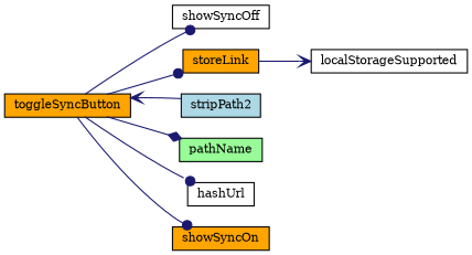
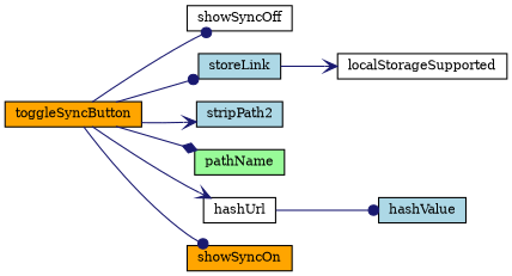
  digraph {
    fontname="DejaVu Serif"
    rankdir=LR
    node [color=black fillcolor=orange fontname="DejaVu Serif" fontsize=10 shape=record style=filled]
    edge [arrowhead=dot color=midnightblue fontname="DejaVu Serif" fontsize=10 labelfontname=Helvetica labelfontsize=10 style=solid]
    n1 [fontcolor=black height=0.2 label=toggleSyncButton width=0.4]
    n2 [fillcolor=white height=0.2 label=showSyncOff width=0.4]
-   n3 [height=0.2 label=storeLink width=0.4]
+   n3 [fillcolor=lightblue height=0.2 label=storeLink width=0.4]
    n4 [fillcolor=lightblue height=0.2 label=stripPath2 width=0.4]
    n5 [fillcolor=palegreen height=0.2 label=pathName width=0.4]
    n6 [fillcolor=white height=0.2 label=hashUrl width=0.4]
    n7 [height=0.2 label=showSyncOn width=0.4]
    n8 [fillcolor=white height=0.2 label=localStorageSupported width=0.4]
+   n9 [fillcolor=lightblue height=0.2 label=hashValue width=0.4]
    n1 -> n2
    n1 -> n3
-   n4 -> n1 [arrowhead=vee]
+   n1 -> n4 [arrowhead=vee]
    n1 -> n5 [arrowhead=diamond]
-   n1 -> n6
+   n1 -> n6 [arrowhead=vee]
    n1 -> n7
    n3 -> n8 [arrowhead=vee]
+   n6 -> n9
  }
